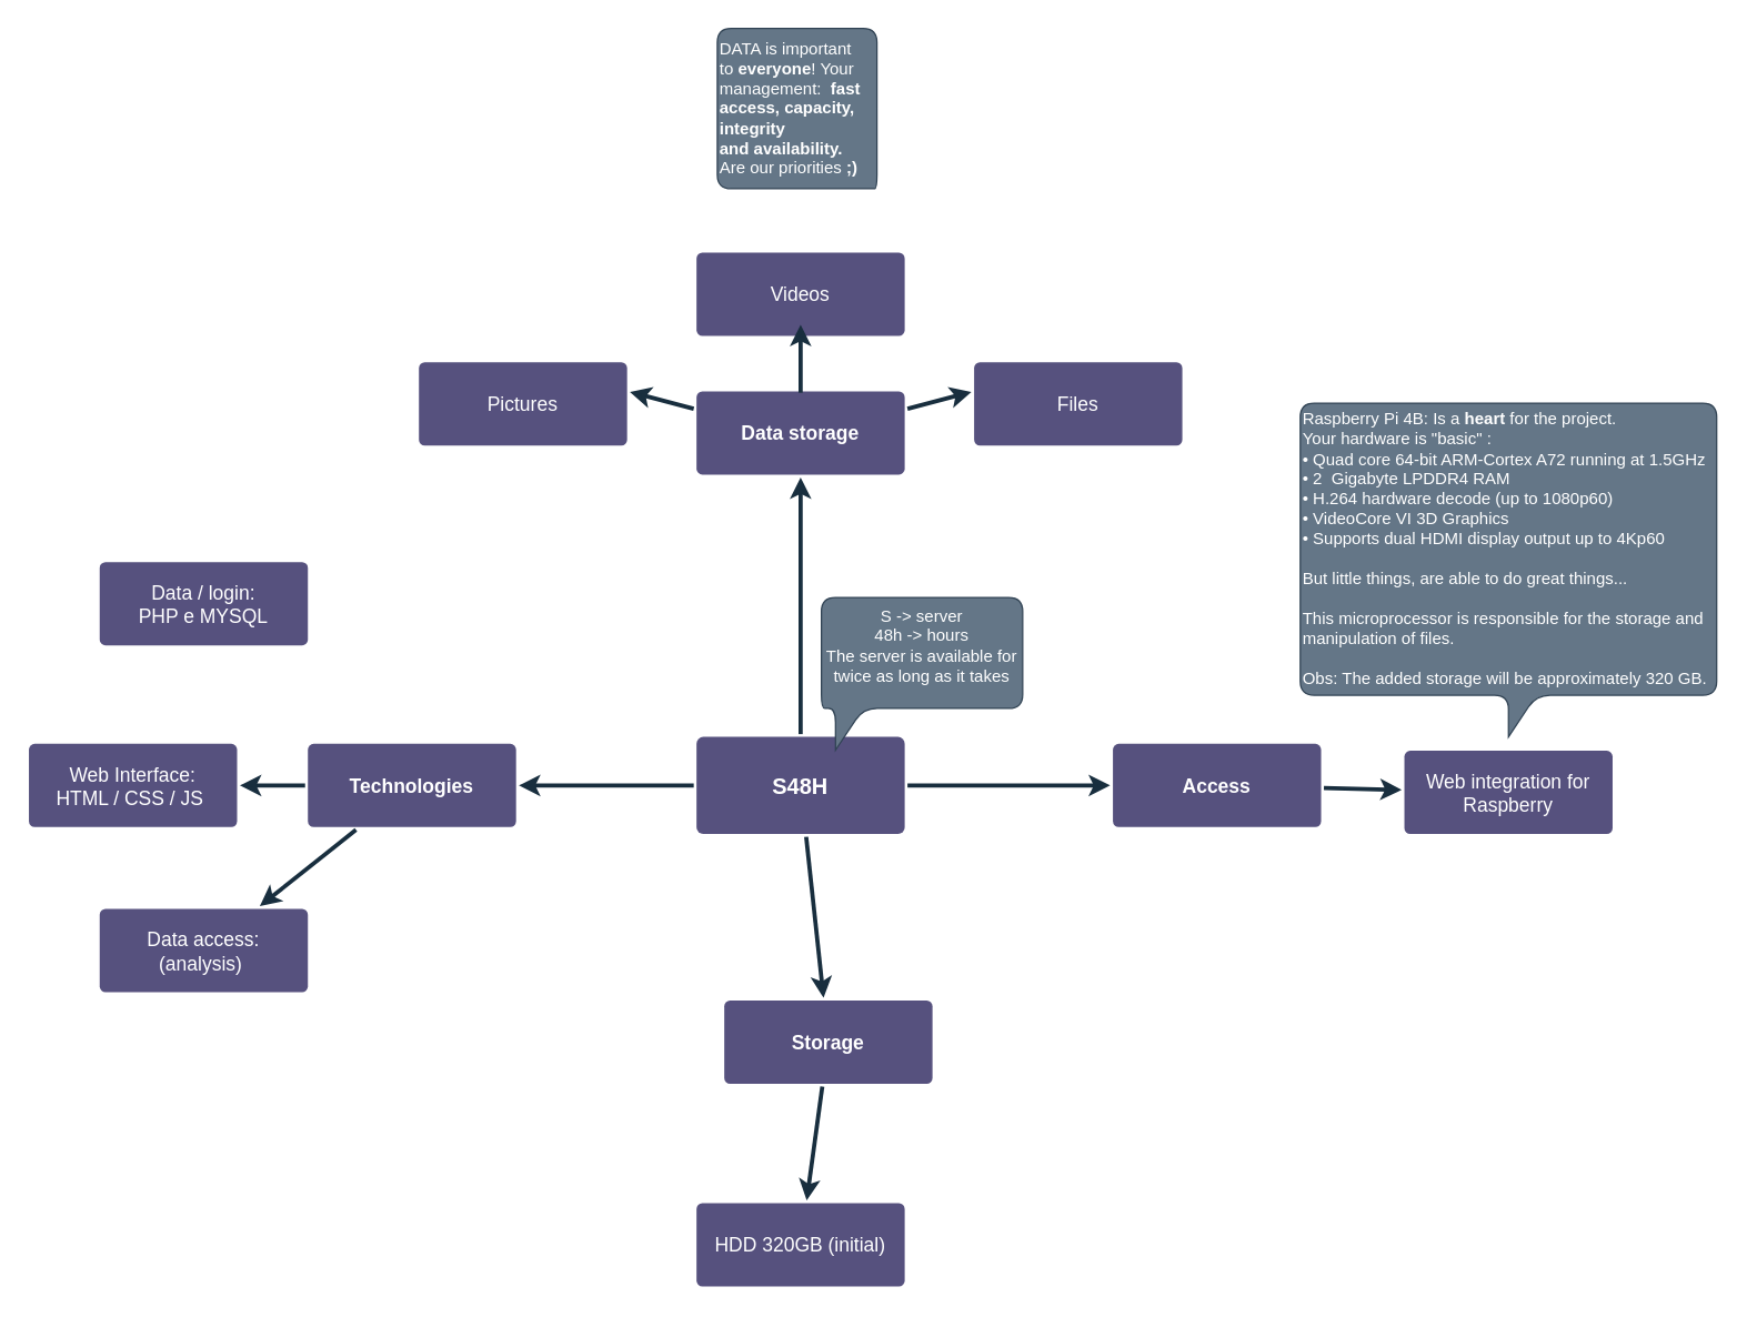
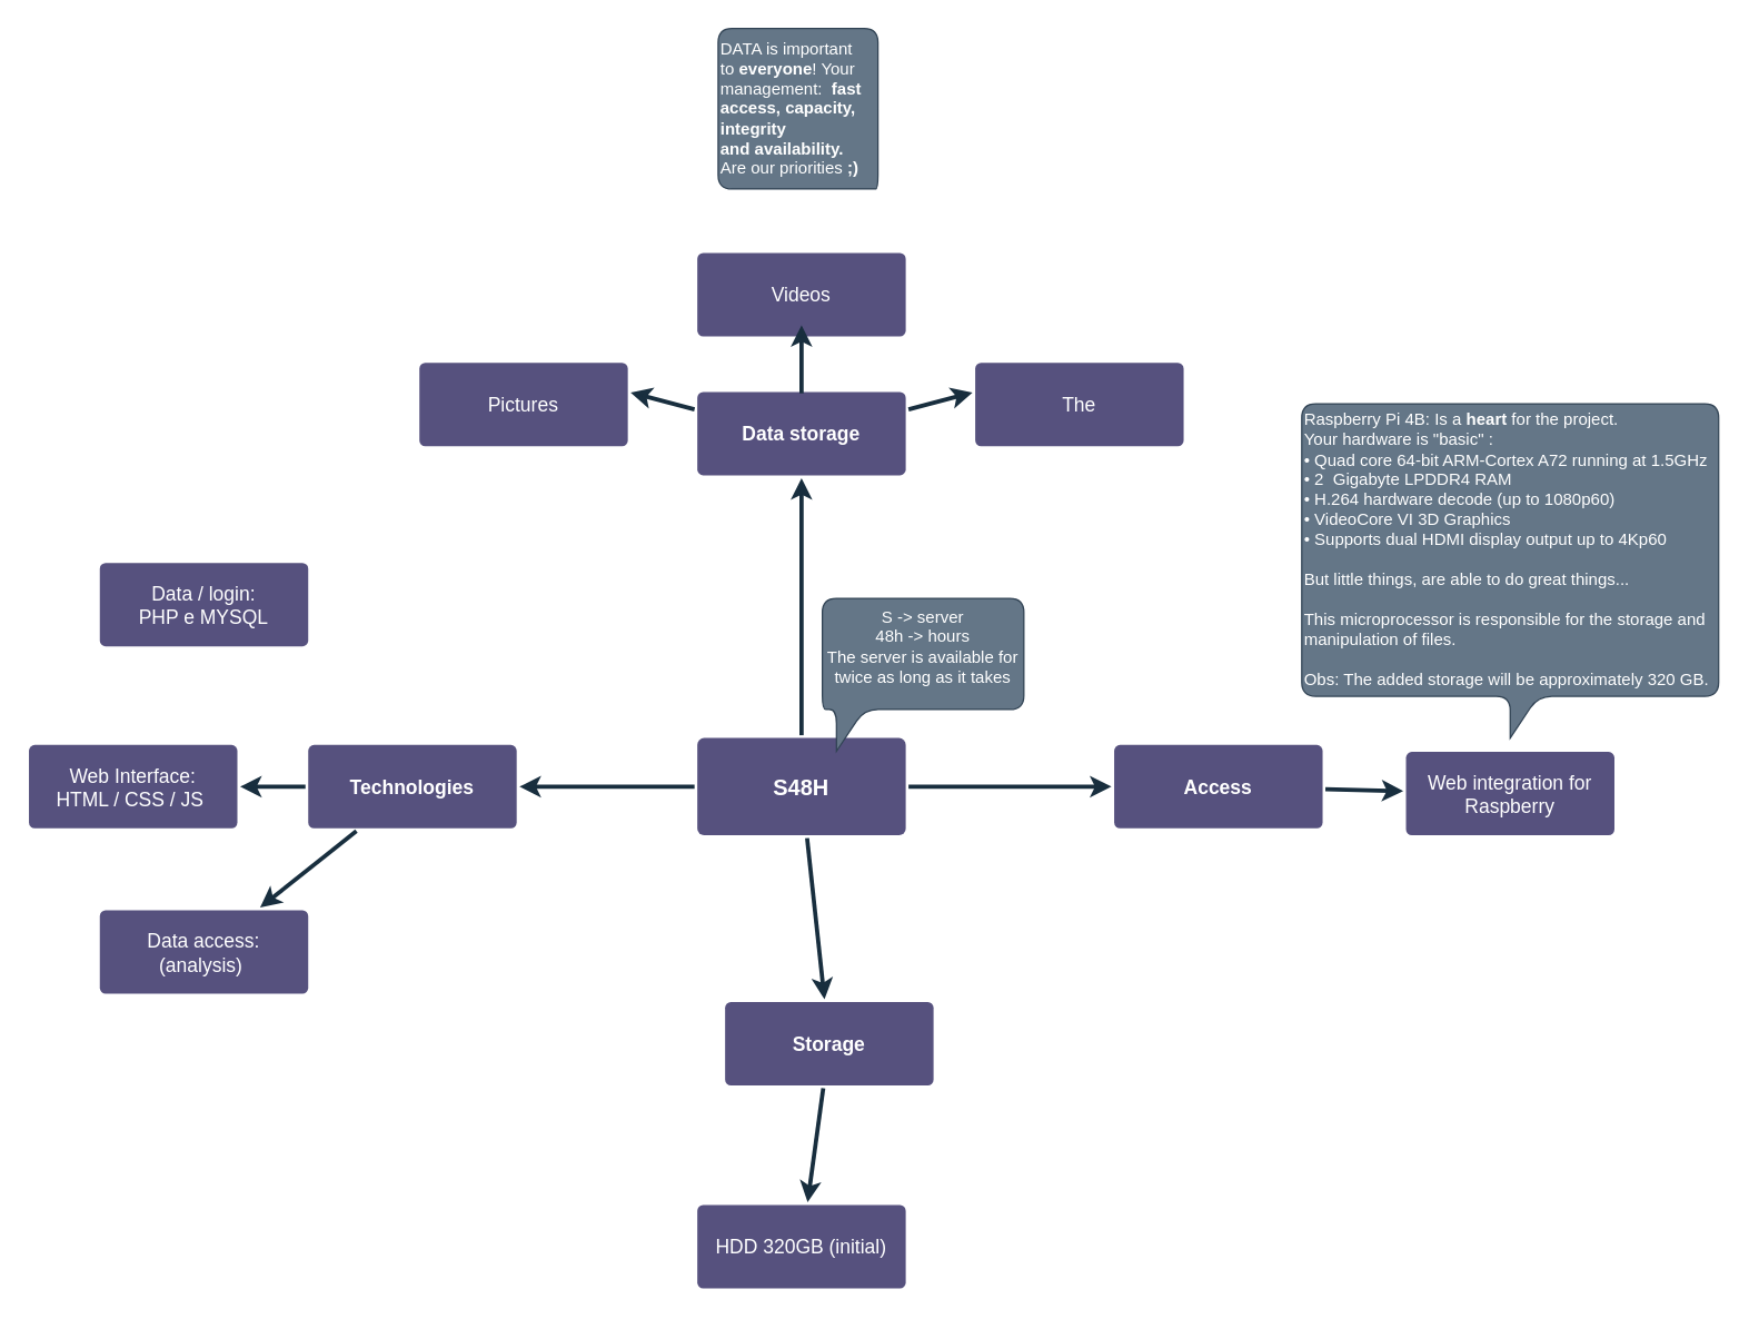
  <mxCell id="0" />
  <mxCell id="1" parent="0" />
  <mxCell id="2" value="" style="edgeStyle=none;rounded=0;jumpStyle=none;html=1;shadow=0;labelBackgroundColor=none;startArrow=none;startFill=0;endArrow=classic;endFill=1;jettySize=auto;orthogonalLoop=1;strokeColor=#182E3E;strokeWidth=3;fontFamily=Helvetica;fontSize=16;fontColor=default;spacing=5;" parent="1" source="6" target="16" edge="1"><mxGeometry relative="1" as="geometry" /></mxCell>
  <mxCell id="3" value="" style="edgeStyle=none;rounded=0;jumpStyle=none;html=1;shadow=0;labelBackgroundColor=none;startArrow=none;startFill=0;endArrow=classic;endFill=1;jettySize=auto;orthogonalLoop=1;strokeColor=#182E3E;strokeWidth=3;fontFamily=Helvetica;fontSize=16;fontColor=default;spacing=5;" parent="1" source="6" target="23" edge="1"><mxGeometry relative="1" as="geometry" /></mxCell>
  <mxCell id="4" value="" style="edgeStyle=none;rounded=0;jumpStyle=none;html=1;shadow=0;labelBackgroundColor=none;startArrow=none;startFill=0;endArrow=classic;endFill=1;jettySize=auto;orthogonalLoop=1;strokeColor=#182E3E;strokeWidth=3;fontFamily=Helvetica;fontSize=16;fontColor=default;spacing=5;" parent="1" source="6" target="14" edge="1"><mxGeometry relative="1" as="geometry" /></mxCell>
  <mxCell id="5" value="" style="edgeStyle=none;rounded=0;jumpStyle=none;html=1;shadow=0;labelBackgroundColor=none;startArrow=none;startFill=0;endArrow=classic;endFill=1;jettySize=auto;orthogonalLoop=1;strokeColor=#182E3E;strokeWidth=3;fontFamily=Helvetica;fontSize=16;fontColor=default;spacing=5;" parent="1" source="6" target="9" edge="1"><mxGeometry relative="1" as="geometry" /></mxCell>
  <mxCell id="6" value="S48H" style="rounded=1;whiteSpace=wrap;html=1;shadow=0;labelBackgroundColor=none;strokeColor=none;strokeWidth=3;fillColor=#56517E;fontFamily=Helvetica;fontSize=16;fontColor=#FFFFFF;align=center;fontStyle=1;spacing=5;arcSize=7;perimeterSpacing=2;" parent="1" vertex="1"><mxGeometry x="501" y="530.5" width="150" height="70" as="geometry" /></mxCell>
  <mxCell id="7" value="" style="edgeStyle=none;rounded=1;jumpStyle=none;html=1;shadow=0;labelBackgroundColor=none;startArrow=none;startFill=0;jettySize=auto;orthogonalLoop=1;strokeColor=#182E3E;strokeWidth=3;fontFamily=Helvetica;fontSize=14;fontColor=default;spacing=5;fontStyle=1;" parent="1" source="9" target="11" edge="1"><mxGeometry relative="1" as="geometry" /></mxCell>
  <mxCell id="8" value="" style="edgeStyle=none;rounded=1;jumpStyle=none;html=1;shadow=0;labelBackgroundColor=none;startArrow=none;startFill=0;jettySize=auto;orthogonalLoop=1;strokeColor=#182E3E;strokeWidth=3;fontFamily=Helvetica;fontSize=14;fontColor=default;spacing=5;fontStyle=1;" parent="1" source="9" target="10" edge="1"><mxGeometry relative="1" as="geometry" /></mxCell>
  <mxCell id="9" value="Technologies" style="rounded=1;whiteSpace=wrap;html=1;shadow=0;labelBackgroundColor=none;strokeColor=none;strokeWidth=3;fillColor=#56517E;fontFamily=Helvetica;fontSize=14;fontColor=#FFFFFF;align=center;spacing=5;fontStyle=1;arcSize=7;perimeterSpacing=2;" parent="1" vertex="1"><mxGeometry x="221" y="535.5" width="150" height="60" as="geometry" /></mxCell>
  <mxCell id="10" value="Data access:&lt;br&gt;(analysis)&amp;nbsp;" style="rounded=1;whiteSpace=wrap;html=1;shadow=0;labelBackgroundColor=none;strokeColor=none;strokeWidth=3;fillColor=#56517E;fontFamily=Helvetica;fontSize=14;fontColor=#FFFFFF;align=center;spacing=5;fontStyle=0;arcSize=7;perimeterSpacing=2;" parent="1" vertex="1"><mxGeometry x="71" y="654.5" width="150" height="60" as="geometry" /></mxCell>
  <mxCell id="11" value="Web Interface:&lt;br&gt;HTML / CSS / JS&amp;nbsp;" style="rounded=1;whiteSpace=wrap;html=1;shadow=0;labelBackgroundColor=none;strokeColor=none;strokeWidth=3;fillColor=#56517E;fontFamily=Helvetica;fontSize=14;fontColor=#FFFFFF;align=center;spacing=5;fontStyle=0;arcSize=7;perimeterSpacing=2;" parent="1" vertex="1"><mxGeometry x="20" y="535.5" width="150" height="60" as="geometry" /></mxCell>
  <mxCell id="12" value="Data / login:&lt;br&gt;PHP e MYSQL" style="rounded=1;whiteSpace=wrap;html=1;shadow=0;labelBackgroundColor=none;strokeColor=none;strokeWidth=3;fillColor=#56517E;fontFamily=Helvetica;fontSize=14;fontColor=#FFFFFF;align=center;spacing=5;fontStyle=0;arcSize=7;perimeterSpacing=2;" parent="1" vertex="1"><mxGeometry x="71" y="404.5" width="150" height="60" as="geometry" /></mxCell>
  <mxCell id="13" value="" style="edgeStyle=none;rounded=0;jumpStyle=none;html=1;shadow=0;labelBackgroundColor=none;startArrow=none;startFill=0;endArrow=classic;endFill=1;jettySize=auto;orthogonalLoop=1;strokeColor=#182E3E;strokeWidth=3;fontFamily=Helvetica;fontSize=14;fontColor=default;spacing=5;" parent="1" source="14" target="15" edge="1"><mxGeometry relative="1" as="geometry" /></mxCell>
  <mxCell id="14" value="Storage" style="rounded=1;whiteSpace=wrap;html=1;shadow=0;labelBackgroundColor=none;strokeColor=none;strokeWidth=3;fillColor=#56517E;fontFamily=Helvetica;fontSize=14;fontColor=#FFFFFF;align=center;spacing=5;fontStyle=1;arcSize=7;perimeterSpacing=2;" parent="1" vertex="1"><mxGeometry x="521" y="720.5" width="150" height="60" as="geometry" /></mxCell>
  <mxCell id="15" value="HDD 320GB (initial)" style="rounded=1;whiteSpace=wrap;html=1;shadow=0;labelBackgroundColor=none;strokeColor=none;strokeWidth=3;fillColor=#56517E;fontFamily=Helvetica;fontSize=14;fontColor=#FFFFFF;align=center;spacing=5;arcSize=7;perimeterSpacing=2;" parent="1" vertex="1"><mxGeometry x="501" y="866.5" width="150" height="60" as="geometry" /></mxCell>
  <mxCell id="16" value="Data storage" style="rounded=1;whiteSpace=wrap;html=1;shadow=0;labelBackgroundColor=none;strokeColor=none;strokeWidth=3;fillColor=#56517E;fontFamily=Helvetica;fontSize=14;fontColor=#FFFFFF;align=center;spacing=5;fontStyle=1;arcSize=7;perimeterSpacing=2;" parent="1" vertex="1"><mxGeometry x="501" y="281.5" width="150" height="60" as="geometry" /></mxCell>
- <mxCell id="17" value="Files" style="rounded=1;whiteSpace=wrap;html=1;shadow=0;labelBackgroundColor=none;strokeColor=none;strokeWidth=3;fillColor=#56517E;fontFamily=Helvetica;fontSize=14;fontColor=#FFFFFF;align=center;spacing=5;arcSize=7;perimeterSpacing=2;" parent="1" vertex="1"><mxGeometry x="701" y="260.5" width="150" height="60" as="geometry" /></mxCell>
+ <mxCell id="17" value="The" style="rounded=1;whiteSpace=wrap;html=1;shadow=0;labelBackgroundColor=none;strokeColor=none;strokeWidth=3;fillColor=#56517E;fontFamily=Helvetica;fontSize=14;fontColor=#FFFFFF;align=center;spacing=5;arcSize=7;perimeterSpacing=2;" parent="1" vertex="1"><mxGeometry x="701" y="260.5" width="150" height="60" as="geometry" /></mxCell>
  <mxCell id="18" value="" style="edgeStyle=none;rounded=0;jumpStyle=none;html=1;shadow=0;labelBackgroundColor=none;startArrow=none;startFill=0;endArrow=classic;endFill=1;jettySize=auto;orthogonalLoop=1;strokeColor=#182E3E;strokeWidth=3;fontFamily=Helvetica;fontSize=14;fontColor=default;spacing=5;" parent="1" edge="1"><mxGeometry relative="1" as="geometry"><mxPoint x="653" y="294.095" as="sourcePoint" /><mxPoint x="699" y="281.905" as="targetPoint" /></mxGeometry></mxCell>
  <mxCell id="19" value="Videos" style="rounded=1;whiteSpace=wrap;html=1;shadow=0;labelBackgroundColor=none;strokeColor=none;strokeWidth=3;fillColor=#56517E;fontFamily=Helvetica;fontSize=14;fontColor=#FFFFFF;align=center;spacing=5;arcSize=7;perimeterSpacing=2;" parent="1" vertex="1"><mxGeometry x="501" y="181.5" width="150" height="60" as="geometry" /></mxCell>
  <mxCell id="20" value="" style="edgeStyle=none;rounded=0;jumpStyle=none;html=1;shadow=0;labelBackgroundColor=none;startArrow=none;startFill=0;endArrow=classic;endFill=1;jettySize=auto;orthogonalLoop=1;strokeColor=#182E3E;strokeWidth=3;fontFamily=Helvetica;fontSize=14;fontColor=default;spacing=5;" parent="1" edge="1"><mxGeometry relative="1" as="geometry"><mxPoint x="576" y="282.5" as="sourcePoint" /><mxPoint x="576" y="233.5" as="targetPoint" /></mxGeometry></mxCell>
  <mxCell id="21" value="Pictures" style="rounded=1;whiteSpace=wrap;html=1;shadow=0;labelBackgroundColor=none;strokeColor=none;strokeWidth=3;fillColor=#56517E;fontFamily=Helvetica;fontSize=14;fontColor=#FFFFFF;align=center;spacing=5;arcSize=7;perimeterSpacing=2;" parent="1" vertex="1"><mxGeometry x="301" y="260.5" width="150" height="60" as="geometry" /></mxCell>
  <mxCell id="22" value="" style="edgeStyle=none;rounded=0;jumpStyle=none;html=1;shadow=0;labelBackgroundColor=none;startArrow=none;startFill=0;endArrow=classic;endFill=1;jettySize=auto;orthogonalLoop=1;strokeColor=#182E3E;strokeWidth=3;fontFamily=Helvetica;fontSize=14;fontColor=default;spacing=5;" parent="1" edge="1"><mxGeometry relative="1" as="geometry"><mxPoint x="499" y="294.095" as="sourcePoint" /><mxPoint x="453" y="281.905" as="targetPoint" /></mxGeometry></mxCell>
  <mxCell id="23" value="Access" style="rounded=1;whiteSpace=wrap;html=1;shadow=0;labelBackgroundColor=none;strokeColor=none;strokeWidth=3;fillColor=#56517E;fontFamily=Helvetica;fontSize=14;fontColor=#FFFFFF;align=center;spacing=5;fontStyle=1;arcSize=7;perimeterSpacing=2;" parent="1" vertex="1"><mxGeometry x="801" y="535.5" width="150" height="60" as="geometry" /></mxCell>
  <mxCell id="24" value="Web integration for Raspberry" style="rounded=1;whiteSpace=wrap;html=1;shadow=0;labelBackgroundColor=none;strokeColor=none;strokeWidth=3;fillColor=#56517E;fontFamily=Helvetica;fontSize=14;fontColor=#FFFFFF;align=center;spacing=5;fontStyle=0;arcSize=7;perimeterSpacing=2;" parent="1" vertex="1"><mxGeometry x="1011" y="540.5" width="150" height="60" as="geometry" /></mxCell>
  <mxCell id="25" value="" style="edgeStyle=none;rounded=1;jumpStyle=none;html=1;shadow=0;labelBackgroundColor=none;startArrow=none;startFill=0;jettySize=auto;orthogonalLoop=1;strokeColor=#182E3E;strokeWidth=3;fontFamily=Helvetica;fontSize=14;fontColor=default;spacing=5;fontStyle=1;" parent="1" source="23" target="24" edge="1"><mxGeometry relative="1" as="geometry" /></mxCell>
  <mxCell id="26" value="&lt;br&gt;&lt;br&gt;&lt;br&gt;&lt;br&gt;&lt;br&gt;S -&amp;gt; server&lt;br&gt;48h -&amp;gt; hours&lt;br&gt;&lt;div data-size=&quot;l&quot; style=&quot;height: 110px;&quot; class=&quot;module--translations-translatedtext js-module--translations-translatedtext is-placeholder&quot;&gt;The server is available for twice as long as it takes&lt;/div&gt;" style="shape=callout;whiteSpace=wrap;html=1;perimeter=calloutPerimeter;strokeColor=#314354;fillColor=#647687;size=30;position=0.07;position2=0.07;fontColor=#ffffff;rounded=1;" vertex="1" parent="1"><mxGeometry x="591" y="430" width="145" height="110" as="geometry" /></mxCell>
  <mxCell id="27" value="&lt;div style=&quot;&quot;&gt;&lt;span style=&quot;background-color: initial;&quot;&gt;DATA is important to&amp;nbsp;&lt;/span&gt;&lt;b style=&quot;background-color: initial;&quot;&gt;everyone&lt;/b&gt;&lt;span style=&quot;background-color: initial;&quot;&gt;! Your management:&amp;nbsp;&amp;nbsp;&lt;/span&gt;&lt;b style=&quot;background-color: initial;&quot;&gt;fast access, capacity, integrity and&amp;nbsp;availability.&amp;nbsp;&amp;nbsp;&lt;/b&gt;&lt;/div&gt;&lt;span style=&quot;background-color: initial;&quot;&gt;&lt;div style=&quot;&quot;&gt;&lt;span style=&quot;background-color: initial;&quot;&gt;Are our priorities&lt;/span&gt;&lt;b style=&quot;background-color: initial;&quot;&gt;&amp;nbsp;;)&amp;nbsp;&amp;nbsp;&amp;nbsp;&amp;nbsp;&lt;/b&gt;&lt;/div&gt;&lt;/span&gt;" style="shape=callout;whiteSpace=wrap;html=1;perimeter=calloutPerimeter;strokeColor=#314354;fontColor=#ffffff;fillColor=#647687;position2=0.97;base=0;size=0;position=1;rotation=0;align=left;rounded=1;gradientColor=none;" vertex="1" parent="1"><mxGeometry x="516" y="20" width="115" height="115.5" as="geometry" /></mxCell>
  <mxCell id="28" value="Raspberry Pi 4B: Is a &lt;b&gt;heart&lt;/b&gt; for the project.&amp;nbsp;&lt;br&gt;Your hardware is &quot;basic&quot; :&lt;br&gt;&lt;div&gt;• Quad core 64-bit ARM-Cortex A72 running at 1.5GHz&lt;/div&gt;&lt;div&gt;• 2&amp;nbsp; Gigabyte LPDDR4 RAM&lt;/div&gt;&lt;div&gt;• H.264 hardware decode (up to 1080p60)&lt;/div&gt;&lt;div&gt;• VideoCore VI 3D Graphics&lt;/div&gt;&lt;div&gt;• Supports dual HDMI display output up to 4Kp60&lt;/div&gt;&lt;div&gt;&lt;br&gt;&lt;/div&gt;&lt;div&gt;But little things, are able to do great things...&lt;/div&gt;&lt;div&gt;&lt;br&gt;&lt;/div&gt;&lt;div&gt;&lt;div style=&quot;&quot;&gt;This microprocessor is responsible for the storage and manipulation of files.&lt;/div&gt;&lt;/div&gt;&lt;div style=&quot;&quot;&gt;&lt;br&gt;&lt;/div&gt;&lt;div style=&quot;&quot;&gt;Obs: The added storage will be approximately 320 GB.&amp;nbsp;&lt;/div&gt;" style="shape=callout;whiteSpace=wrap;html=1;perimeter=calloutPerimeter;strokeColor=#314354;fontColor=#ffffff;fillColor=#647687;shadow=0;rounded=1;align=left;" vertex="1" parent="1"><mxGeometry x="936" y="290" width="300" height="240.5" as="geometry" /></mxCell>
